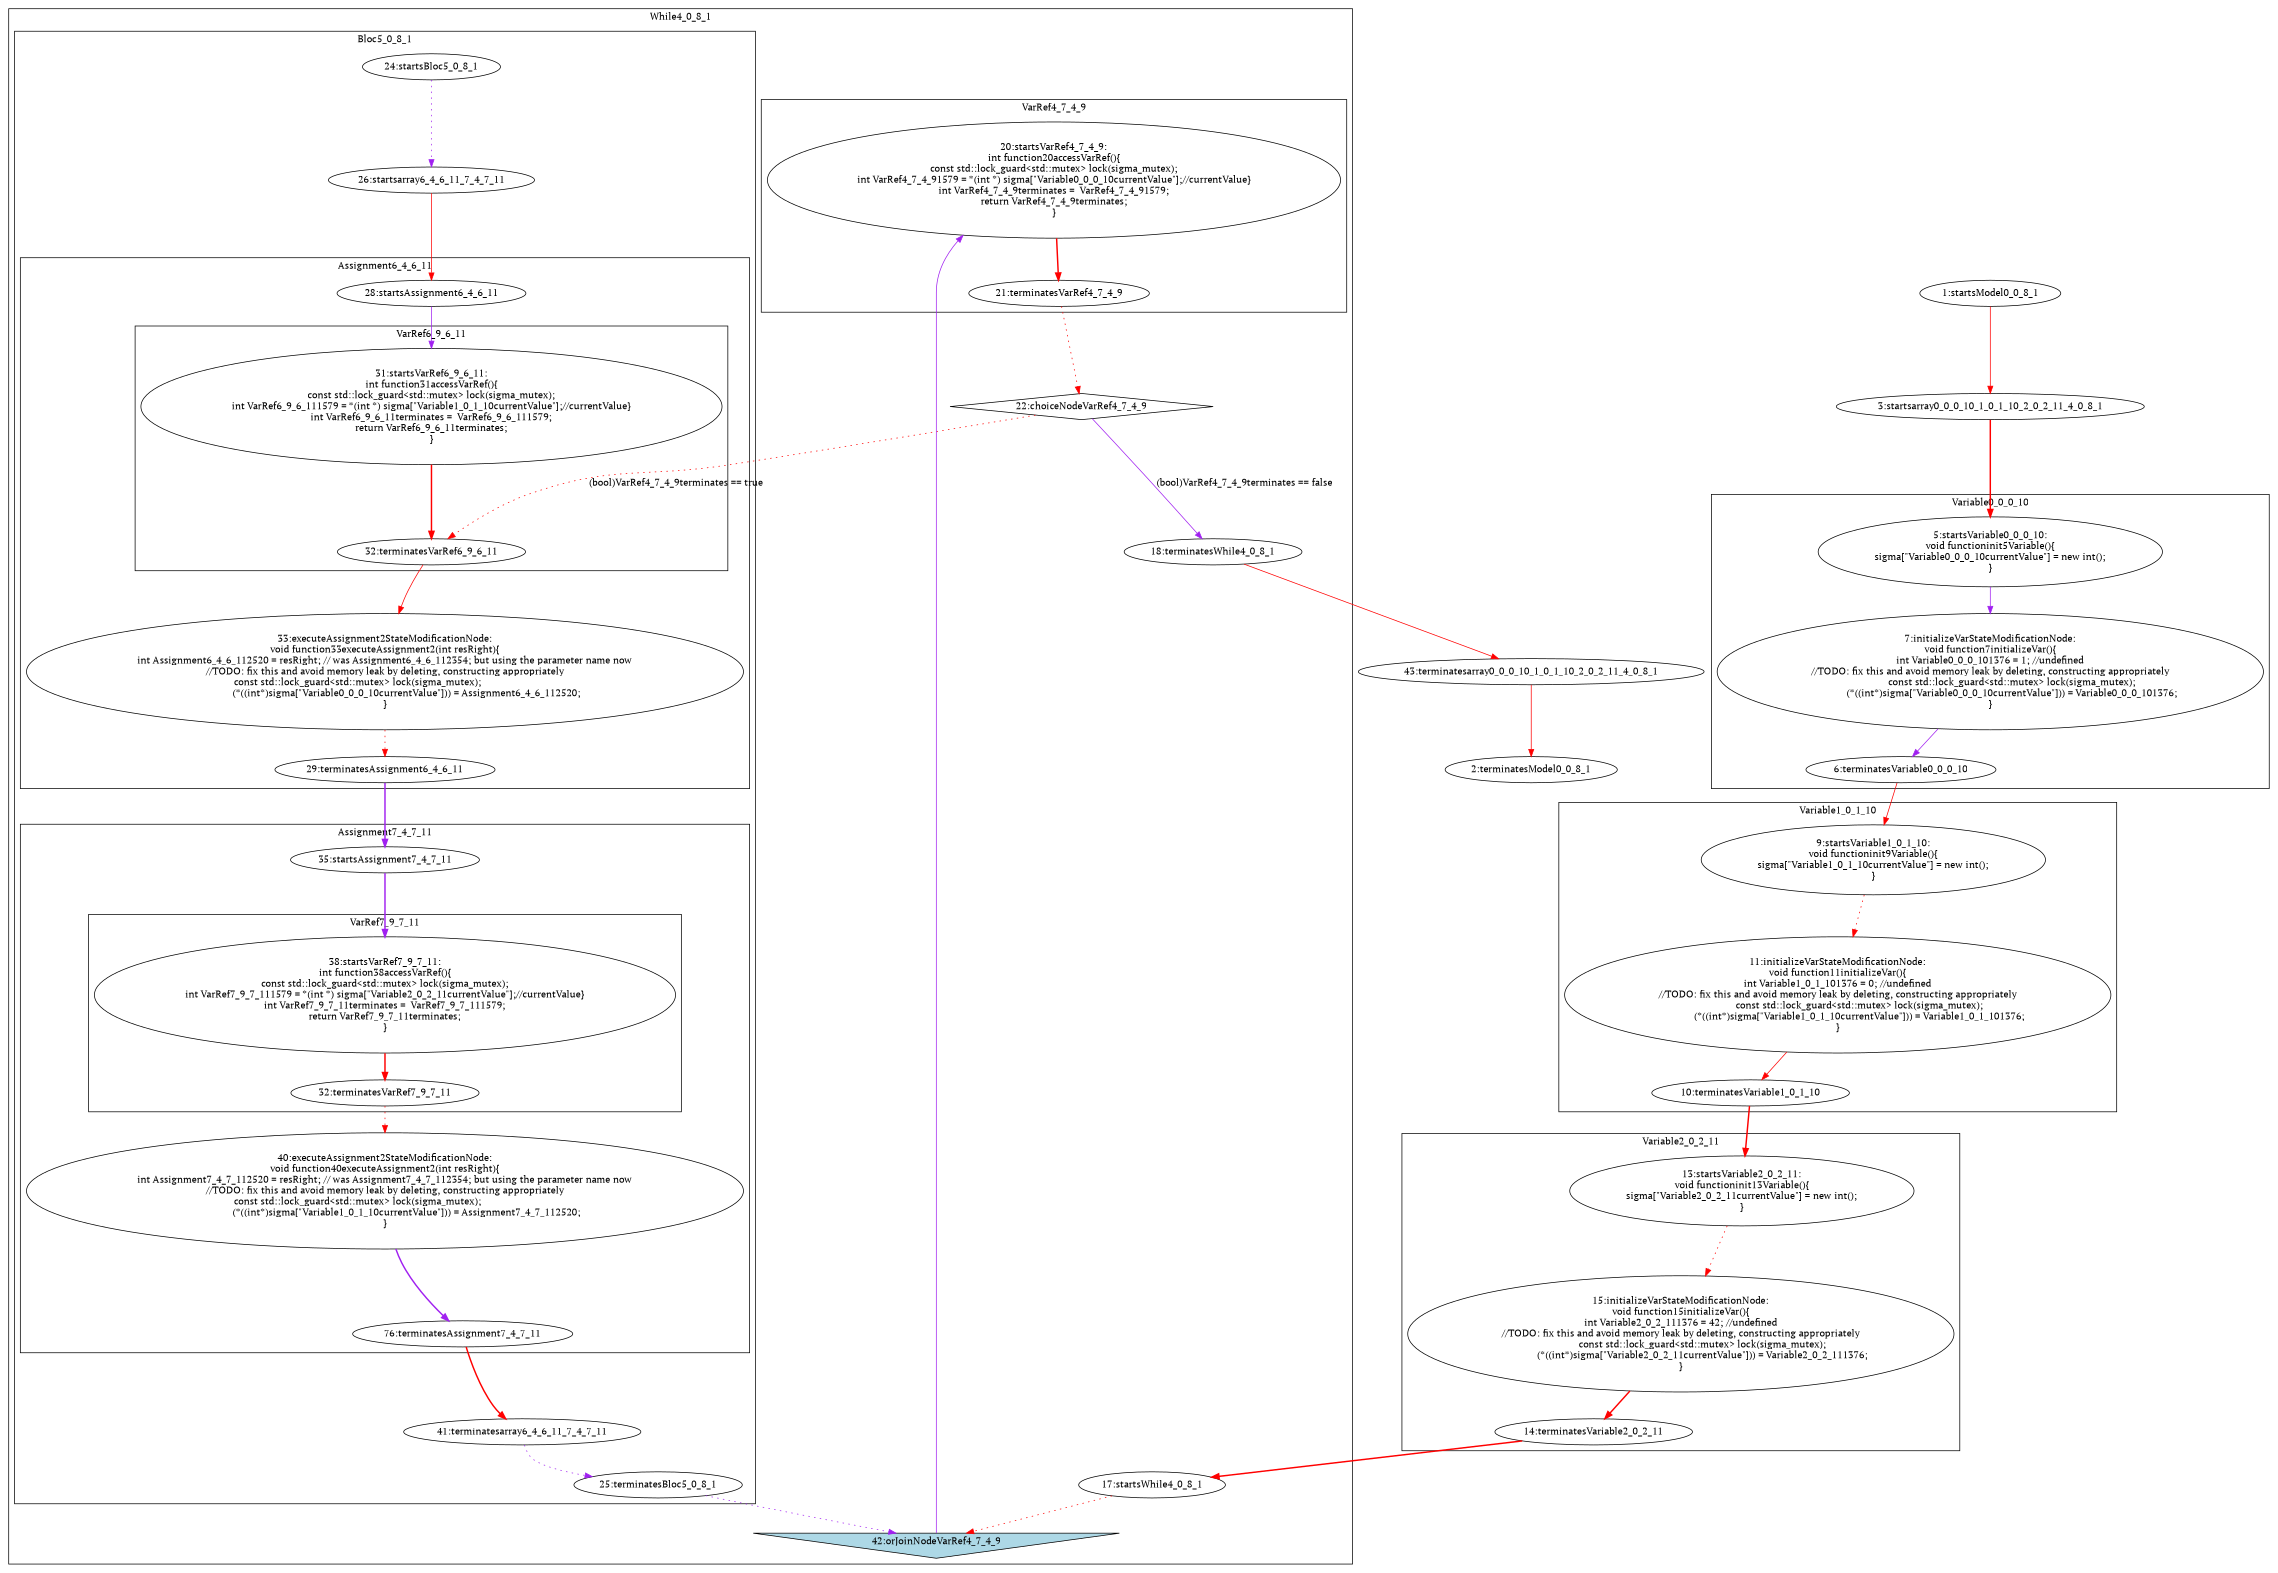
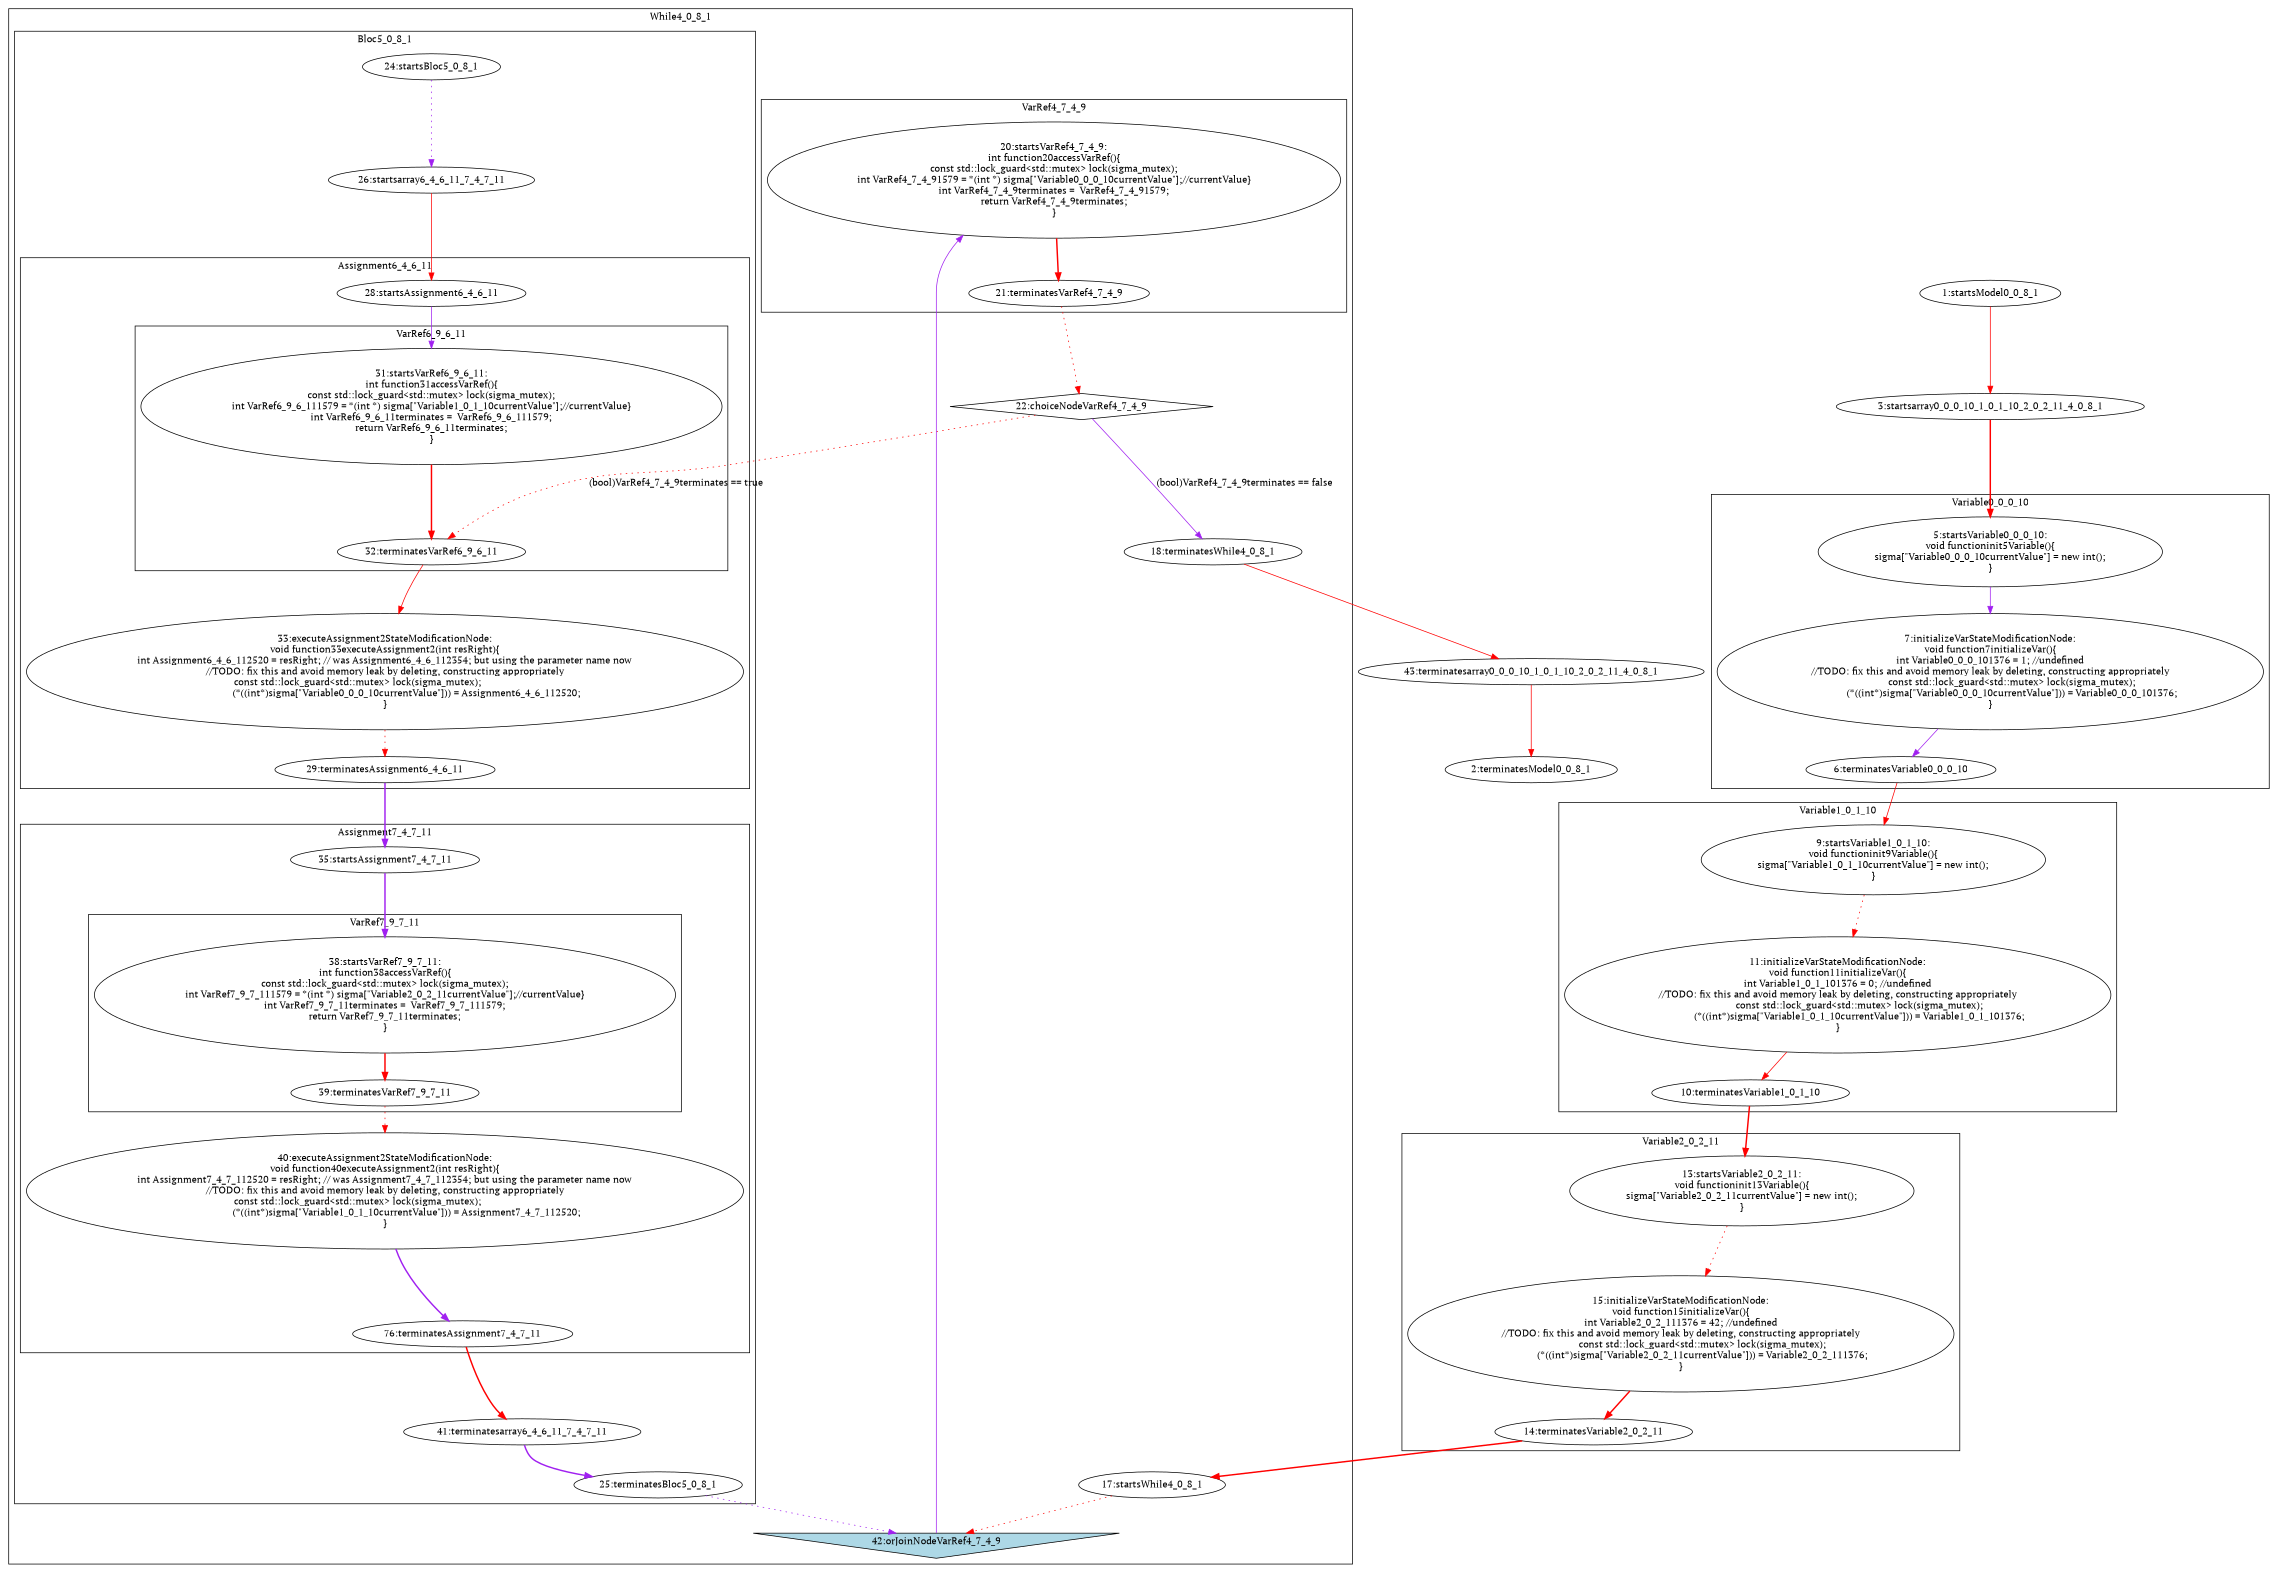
  digraph {
    fontname="PT Serif"
    node [fontname="PT Serif" shape=ellipse]
    edge [color=red fontname="PT Serif" style=solid]
    n1 [label="5:startsVariable0_0_0_10:\nvoid functioninit5Variable(){\nsigma[\"Variable0_0_0_10currentValue\"] = new int();\n}"]
    n2 [label="6:terminatesVariable0_0_0_10"]
    n3 [label="7:initializeVarStateModificationNode:\nvoid function7initializeVar(){\nint Variable0_0_0_101376 = 1; //undefined\n//TODO: fix this and avoid memory leak by deleting, constructing appropriately\n                const std::lock_guard<std::mutex> lock(sigma_mutex);\n                (*((int*)sigma[\"Variable0_0_0_10currentValue\"])) = Variable0_0_0_101376;\n}"]
    n4 [label="9:startsVariable1_0_1_10:\nvoid functioninit9Variable(){\nsigma[\"Variable1_0_1_10currentValue\"] = new int();\n}"]
    n5 [label="10:terminatesVariable1_0_1_10"]
    n6 [label="11:initializeVarStateModificationNode:\nvoid function11initializeVar(){\nint Variable1_0_1_101376 = 0; //undefined\n//TODO: fix this and avoid memory leak by deleting, constructing appropriately\n                const std::lock_guard<std::mutex> lock(sigma_mutex);\n                (*((int*)sigma[\"Variable1_0_1_10currentValue\"])) = Variable1_0_1_101376;\n}"]
    n7 [label="13:startsVariable2_0_2_11:\nvoid functioninit13Variable(){\nsigma[\"Variable2_0_2_11currentValue\"] = new int();\n}"]
    n8 [label="14:terminatesVariable2_0_2_11"]
    n9 [label="15:initializeVarStateModificationNode:\nvoid function15initializeVar(){\nint Variable2_0_2_111376 = 42; //undefined\n//TODO: fix this and avoid memory leak by deleting, constructing appropriately\n                const std::lock_guard<std::mutex> lock(sigma_mutex);\n                (*((int*)sigma[\"Variable2_0_2_11currentValue\"])) = Variable2_0_2_111376;\n}"]
    n10 [label="20:startsVarRef4_7_4_9:\nint function20accessVarRef(){\nconst std::lock_guard<std::mutex> lock(sigma_mutex);\nint VarRef4_7_4_91579 = *(int *) sigma[\"Variable0_0_0_10currentValue\"];//currentValue}\nint VarRef4_7_4_9terminates =  VarRef4_7_4_91579;\nreturn VarRef4_7_4_9terminates;\n}"]
    n11 [label="21:terminatesVarRef4_7_4_9"]
    n12 [label="31:startsVarRef6_9_6_11:\nint function31accessVarRef(){\nconst std::lock_guard<std::mutex> lock(sigma_mutex);\nint VarRef6_9_6_111579 = *(int *) sigma[\"Variable1_0_1_10currentValue\"];//currentValue}\nint VarRef6_9_6_11terminates =  VarRef6_9_6_111579;\nreturn VarRef6_9_6_11terminates;\n}"]
    n13 [label="32:terminatesVarRef6_9_6_11"]
    n14 [label="28:startsAssignment6_4_6_11"]
    n15 [label="29:terminatesAssignment6_4_6_11"]
    n16 [label="33:executeAssignment2StateModificationNode:\nvoid function33executeAssignment2(int resRight){\nint Assignment6_4_6_112520 = resRight; // was Assignment6_4_6_112354; but using the parameter name now\n//TODO: fix this and avoid memory leak by deleting, constructing appropriately\n                const std::lock_guard<std::mutex> lock(sigma_mutex);                                    \n                (*((int*)sigma[\"Variable0_0_0_10currentValue\"])) = Assignment6_4_6_112520;\n}"]
    n17 [label="38:startsVarRef7_9_7_11:\nint function38accessVarRef(){\nconst std::lock_guard<std::mutex> lock(sigma_mutex);\nint VarRef7_9_7_111579 = *(int *) sigma[\"Variable2_0_2_11currentValue\"];//currentValue}\nint VarRef7_9_7_11terminates =  VarRef7_9_7_111579;\nreturn VarRef7_9_7_11terminates;\n}"]
-   n18 [label="32:terminatesVarRef7_9_7_11"]
+   n18 [label="39:terminatesVarRef7_9_7_11"]
    n19 [label="35:startsAssignment7_4_7_11"]
    n20 [label="76:terminatesAssignment7_4_7_11"]
    n21 [label="40:executeAssignment2StateModificationNode:\nvoid function40executeAssignment2(int resRight){\nint Assignment7_4_7_112520 = resRight; // was Assignment7_4_7_112354; but using the parameter name now\n//TODO: fix this and avoid memory leak by deleting, constructing appropriately\n                const std::lock_guard<std::mutex> lock(sigma_mutex);                                    \n                (*((int*)sigma[\"Variable1_0_1_10currentValue\"])) = Assignment7_4_7_112520;\n}"]
    n22 [label="24:startsBloc5_0_8_1"]
    n23 [label="25:terminatesBloc5_0_8_1"]
    n24 [label="26:startsarray6_4_6_11_7_4_7_11"]
    n25 [label="41:terminatesarray6_4_6_11_7_4_7_11"]
    n26 [label="17:startsWhile4_0_8_1"]
    n27 [label="18:terminatesWhile4_0_8_1"]
    n28 [label="22:choiceNodeVarRef4_7_4_9" shape=diamond]
    n29 [fillcolor=lightblue label="42:orJoinNodeVarRef4_7_4_9" shape=invtriangle style=filled]
    n30 [label="43:terminatesarray0_0_0_10_1_0_1_10_2_0_2_11_4_0_8_1"]
    n31 [label="2:terminatesModel0_0_8_1"]
    n32 [label="1:startsModel0_0_8_1"]
    n33 [label="3:startsarray0_0_0_10_1_0_1_10_2_0_2_11_4_0_8_1"]
    subgraph cluster_1 {
      label=Variable0_0_0_10
      n1
      n2
      n3
    }
    subgraph cluster_2 {
      label=Variable1_0_1_10
      n4
      n5
      n6
    }
    subgraph cluster_3 {
      label=Variable2_0_2_11
      n7
      n8
      n9
    }
    subgraph cluster_4 {
      label=While4_0_8_1
      n26
      n27
      n28
      n29
      subgraph cluster_5 {
        label=VarRef4_7_4_9
        n10
        n11
      }
      subgraph cluster_6 {
        label=Bloc5_0_8_1
        n22
        n23
        n24
        n25
        subgraph cluster_7 {
          label=Assignment6_4_6_11
          n14
          n15
          n16
          subgraph cluster_8 {
            label=VarRef6_9_6_11
            n12
            n13
          }
        }
        subgraph cluster_9 {
          label=Assignment7_4_7_11
          n19
          n20
          n21
          subgraph cluster_10 {
            label=VarRef7_9_7_11
            n17
            n18
          }
        }
      }
    }
    n1 -> n3 [color=purple]
    n2 -> n4
    n3 -> n2 [color=purple]
    n4 -> n6 [style=dotted]
    n5 -> n7 [style=bold]
    n6 -> n5
    n7 -> n9 [style=dotted]
    n8 -> n26 [style=bold]
    n9 -> n8 [style=bold]
    n10 -> n11 [style=bold]
    n11 -> n28 [style=dotted]
    n12 -> n13 [style=bold]
    n13 -> n16
    n14 -> n12 [color=purple]
    n15 -> n19 [color=purple style=bold]
    n16 -> n15 [style=dotted]
    n17 -> n18 [style=bold]
    n18 -> n21 [style=dotted]
    n19 -> n17 [color=purple style=bold]
    n20 -> n25 [style=bold]
    n21 -> n20 [color=purple style=bold]
    n22 -> n24 [color=purple style=dotted]
    n23 -> n29 [color=purple style=dotted]
    n24 -> n14
-   n25 -> n23 [color=purple style=dotted]
+   n25 -> n23 [color=purple style=bold]
    n26 -> n29 [style=dotted]
    n27 -> n30
    n28 -> n13 [label="(bool)VarRef4_7_4_9terminates == true" style=dotted]
    n28 -> n27 [color=purple label="(bool)VarRef4_7_4_9terminates == false"]
    n29 -> n10 [color=purple]
    n30 -> n31
    n32 -> n33
    n33 -> n1 [style=bold]
  }
